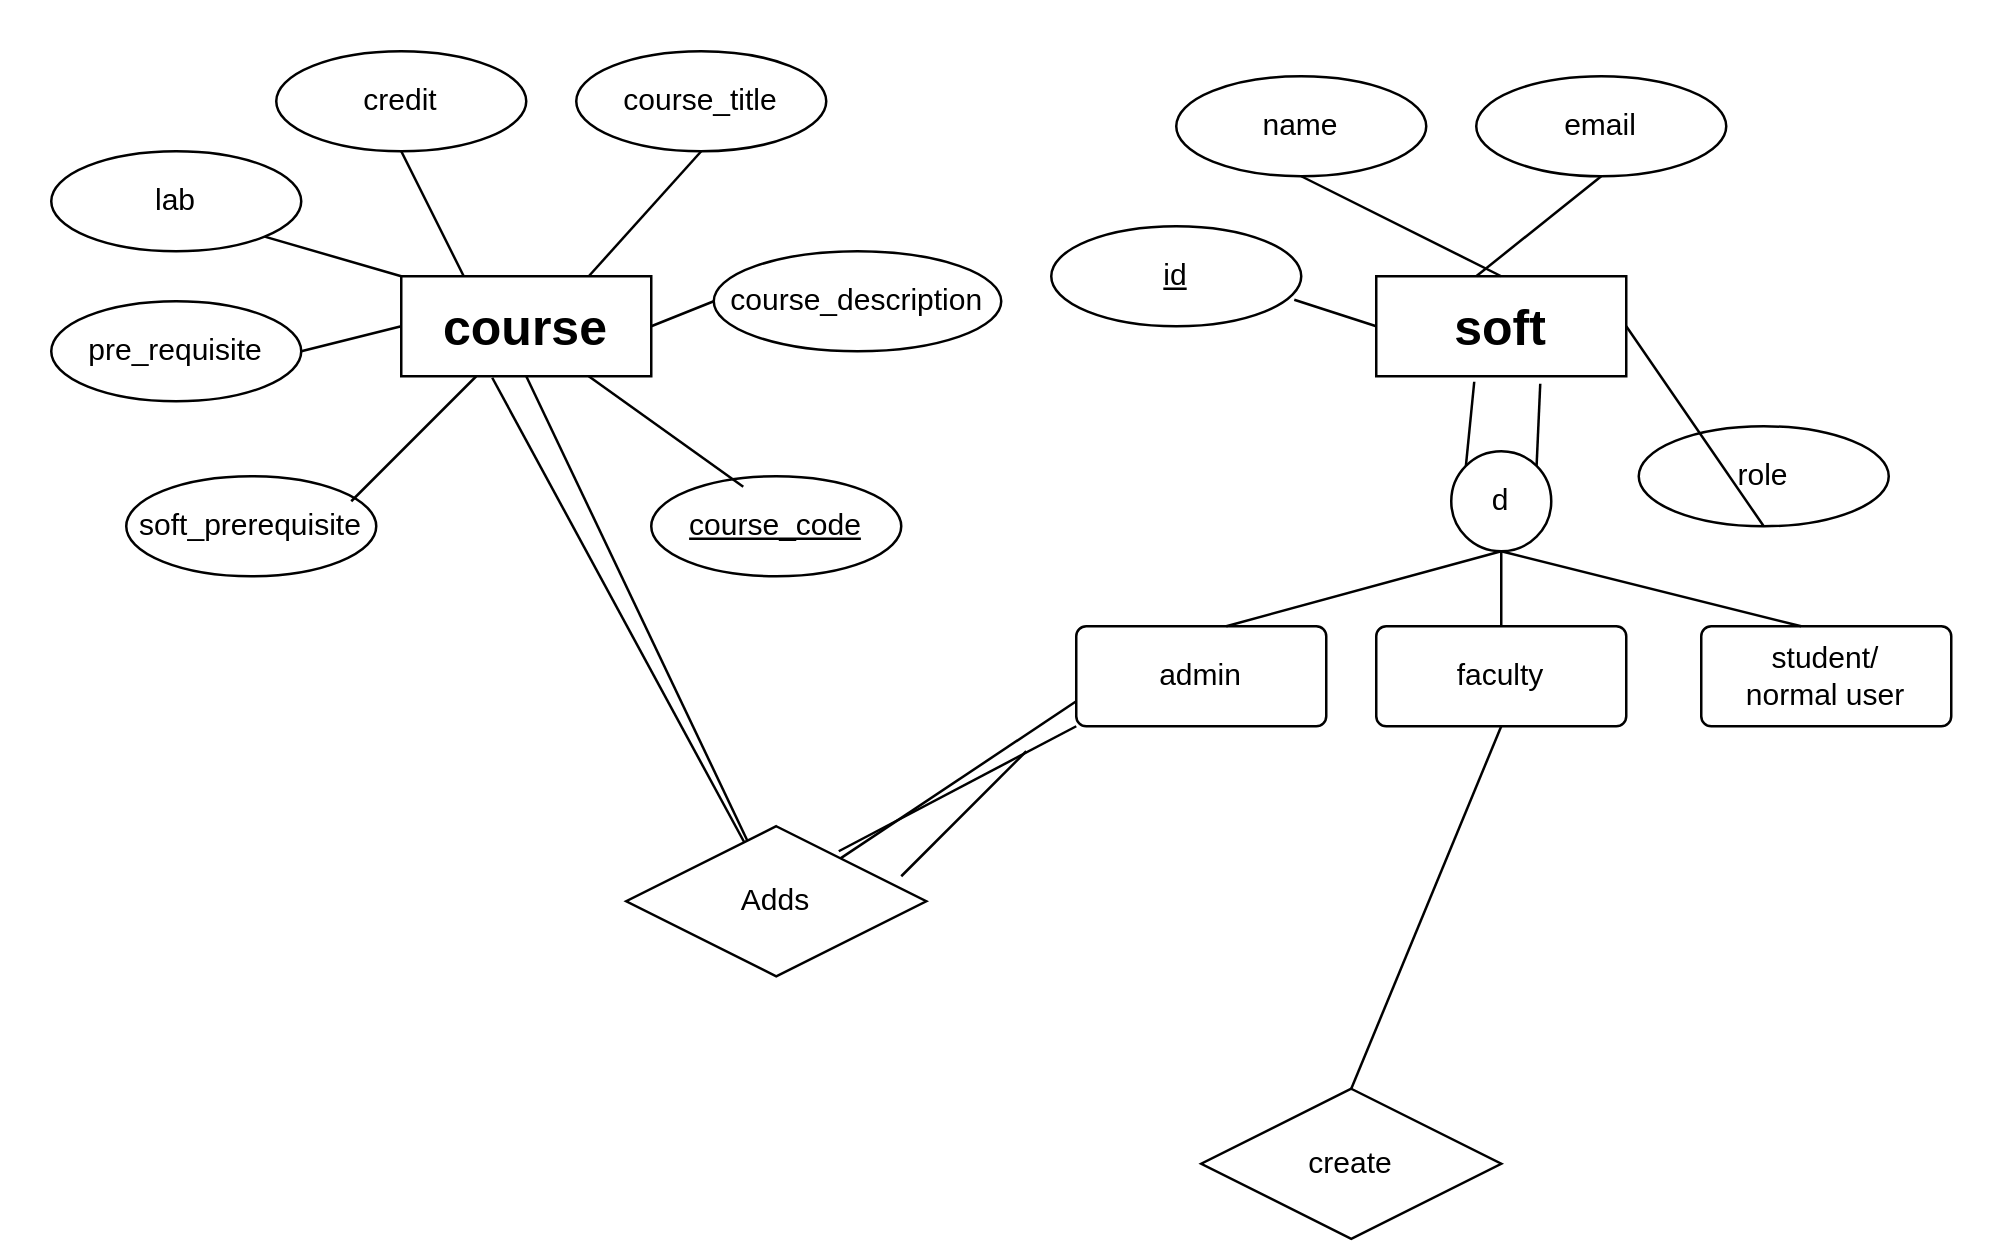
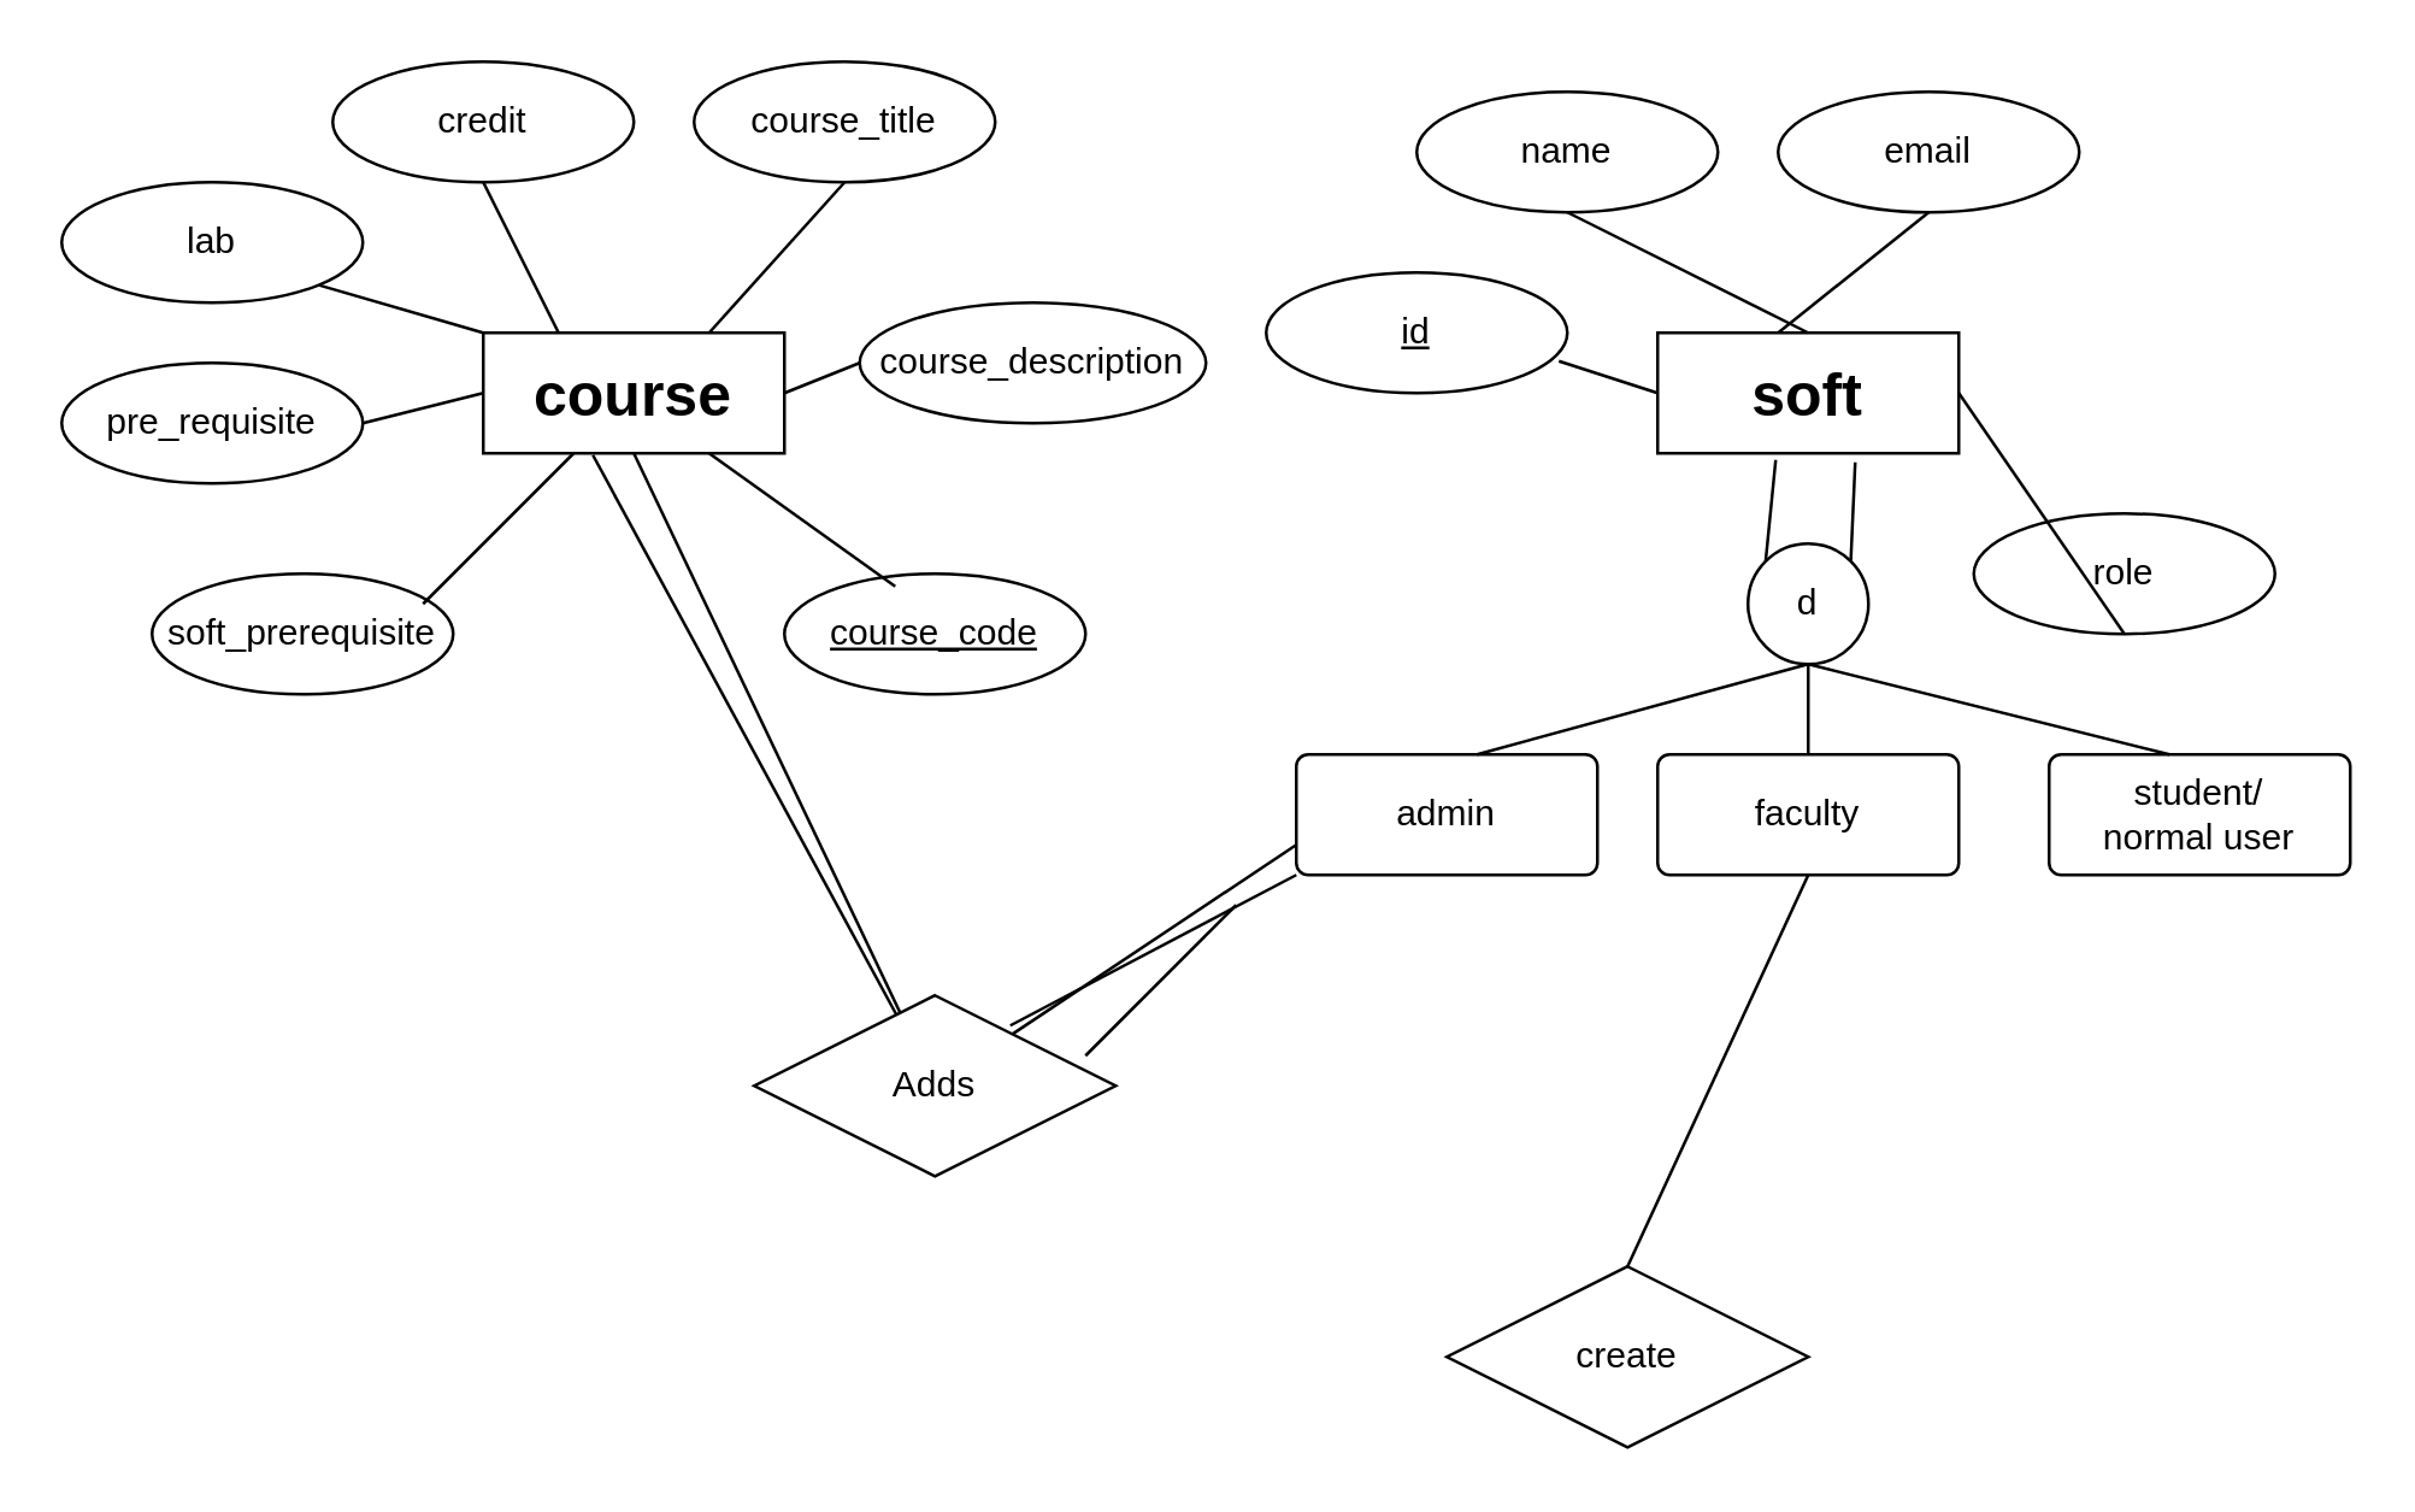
  <mxCell id="0" />
  <mxCell id="1" parent="0" />
  <mxCell id="2" value="&lt;b&gt;&lt;font style=&quot;font-size: 20px;&quot;&gt;course&lt;/font&gt;&lt;/b&gt;" style="whiteSpace=wrap;html=1;align=center;" vertex="1" parent="1"><mxGeometry x="160" y="110" width="100" height="40" as="geometry" /></mxCell>
  <mxCell id="3" value="soft_prerequisite" style="ellipse;whiteSpace=wrap;html=1;align=center;" vertex="1" parent="1"><mxGeometry x="50" y="190" width="100" height="40" as="geometry" /></mxCell>
  <mxCell id="4" value="&lt;u&gt;course_code&lt;/u&gt;" style="ellipse;whiteSpace=wrap;html=1;align=center;" vertex="1" parent="1"><mxGeometry x="260" y="190" width="100" height="40" as="geometry" /></mxCell>
  <mxCell id="5" value="pre_requisite" style="ellipse;whiteSpace=wrap;html=1;align=center;" vertex="1" parent="1"><mxGeometry x="20" y="120" width="100" height="40" as="geometry" /></mxCell>
  <mxCell id="6" value="course_title" style="ellipse;whiteSpace=wrap;html=1;align=center;" vertex="1" parent="1"><mxGeometry x="230" y="20" width="100" height="40" as="geometry" /></mxCell>
  <mxCell id="7" value="lab" style="ellipse;whiteSpace=wrap;html=1;align=center;" vertex="1" parent="1"><mxGeometry x="20" y="60" width="100" height="40" as="geometry" /></mxCell>
  <mxCell id="8" value="credit" style="ellipse;whiteSpace=wrap;html=1;align=center;" vertex="1" parent="1"><mxGeometry x="110" y="20" width="100" height="40" as="geometry" /></mxCell>
  <mxCell id="9" value="&lt;b&gt;&lt;font style=&quot;font-size: 20px;&quot;&gt;soft&lt;/font&gt;&lt;/b&gt;" style="whiteSpace=wrap;html=1;align=center;" vertex="1" parent="1"><mxGeometry x="550" y="110" width="100" height="40" as="geometry" /></mxCell>
  <mxCell id="10" value="role" style="ellipse;whiteSpace=wrap;html=1;align=center;" vertex="1" parent="1"><mxGeometry x="655" y="170" width="100" height="40" as="geometry" /></mxCell>
  <mxCell id="11" value="email" style="ellipse;whiteSpace=wrap;html=1;align=center;" vertex="1" parent="1"><mxGeometry x="590" y="30" width="100" height="40" as="geometry" /></mxCell>
  <mxCell id="12" value="name" style="ellipse;whiteSpace=wrap;html=1;align=center;" vertex="1" parent="1"><mxGeometry x="470" y="30" width="100" height="40" as="geometry" /></mxCell>
  <mxCell id="13" value="id" style="ellipse;whiteSpace=wrap;html=1;align=center;fontStyle=4;" vertex="1" parent="1"><mxGeometry x="420" y="90" width="100" height="40" as="geometry" /></mxCell>
  <mxCell id="14" value="student/&lt;div&gt;normal user&lt;/div&gt;" style="rounded=1;arcSize=10;whiteSpace=wrap;html=1;align=center;" vertex="1" parent="1"><mxGeometry x="680" y="250" width="100" height="40" as="geometry" /></mxCell>
  <mxCell id="15" value="admin" style="rounded=1;arcSize=10;whiteSpace=wrap;html=1;align=center;" vertex="1" parent="1"><mxGeometry x="430" y="250" width="100" height="40" as="geometry" /></mxCell>
  <mxCell id="16" value="faculty" style="rounded=1;arcSize=10;whiteSpace=wrap;html=1;align=center;" vertex="1" parent="1"><mxGeometry x="550" y="250" width="100" height="40" as="geometry" /></mxCell>
  <mxCell id="17" value="d" style="ellipse;whiteSpace=wrap;html=1;aspect=fixed;" vertex="1" parent="1"><mxGeometry x="580" y="180" width="40" height="40" as="geometry" /></mxCell>
  <mxCell id="18" value="" style="endArrow=none;html=1;rounded=0;entryX=0.392;entryY=1.055;entryDx=0;entryDy=0;entryPerimeter=0;exitX=0;exitY=0;exitDx=0;exitDy=0;" edge="1" parent="1" source="17" target="9"><mxGeometry width="50" height="50" relative="1" as="geometry"><mxPoint x="360" y="250" as="sourcePoint" /><mxPoint x="410" y="200" as="targetPoint" /></mxGeometry></mxCell>
  <mxCell id="19" value="" style="endArrow=none;html=1;rounded=0;entryX=0.656;entryY=1.075;entryDx=0;entryDy=0;entryPerimeter=0;exitX=1;exitY=0;exitDx=0;exitDy=0;" edge="1" parent="1" source="17" target="9"><mxGeometry width="50" height="50" relative="1" as="geometry"><mxPoint x="360" y="250" as="sourcePoint" /><mxPoint x="410" y="200" as="targetPoint" /></mxGeometry></mxCell>
  <mxCell id="20" value="" style="endArrow=none;html=1;rounded=0;entryX=0.5;entryY=1;entryDx=0;entryDy=0;" edge="1" parent="1" target="17"><mxGeometry width="50" height="50" relative="1" as="geometry"><mxPoint x="600" y="250" as="sourcePoint" /><mxPoint x="650" y="200" as="targetPoint" /></mxGeometry></mxCell>
  <mxCell id="21" value="" style="endArrow=none;html=1;rounded=0;entryX=0.5;entryY=1;entryDx=0;entryDy=0;" edge="1" parent="1" target="17"><mxGeometry width="50" height="50" relative="1" as="geometry"><mxPoint x="720" y="250" as="sourcePoint" /><mxPoint x="770" y="200" as="targetPoint" /></mxGeometry></mxCell>
  <mxCell id="22" value="" style="endArrow=none;html=1;rounded=0;entryX=0.5;entryY=1;entryDx=0;entryDy=0;" edge="1" parent="1" target="17"><mxGeometry width="50" height="50" relative="1" as="geometry"><mxPoint x="490" y="250" as="sourcePoint" /><mxPoint x="540" y="200" as="targetPoint" /></mxGeometry></mxCell>
  <mxCell id="23" value="" style="endArrow=none;html=1;rounded=0;exitX=0.972;exitY=0.735;exitDx=0;exitDy=0;exitPerimeter=0;" edge="1" parent="1" source="13"><mxGeometry width="50" height="50" relative="1" as="geometry"><mxPoint x="500" y="180" as="sourcePoint" /><mxPoint x="550" y="130" as="targetPoint" /></mxGeometry></mxCell>
  <mxCell id="24" value="" style="endArrow=none;html=1;rounded=0;entryX=0.5;entryY=0;entryDx=0;entryDy=0;exitX=0.5;exitY=1;exitDx=0;exitDy=0;" edge="1" parent="1" source="12" target="9"><mxGeometry width="50" height="50" relative="1" as="geometry"><mxPoint x="540" y="105" as="sourcePoint" /><mxPoint x="590" y="55" as="targetPoint" /></mxGeometry></mxCell>
  <mxCell id="25" value="" style="endArrow=none;html=1;rounded=0;entryX=0.5;entryY=1;entryDx=0;entryDy=0;exitX=1;exitY=0.5;exitDx=0;exitDy=0;" edge="1" parent="1" source="9" target="10"><mxGeometry width="50" height="50" relative="1" as="geometry"><mxPoint x="650" y="150" as="sourcePoint" /><mxPoint x="700" y="100" as="targetPoint" /></mxGeometry></mxCell>
  <mxCell id="26" value="" style="endArrow=none;html=1;rounded=0;entryX=0.5;entryY=1;entryDx=0;entryDy=0;" edge="1" parent="1" target="11"><mxGeometry width="50" height="50" relative="1" as="geometry"><mxPoint x="590" y="110" as="sourcePoint" /><mxPoint x="640" y="60" as="targetPoint" /></mxGeometry></mxCell>
  <mxCell id="27" value="" style="endArrow=none;html=1;rounded=0;entryX=0;entryY=0;entryDx=0;entryDy=0;exitX=1;exitY=1;exitDx=0;exitDy=0;" edge="1" parent="1" source="7" target="2"><mxGeometry width="50" height="50" relative="1" as="geometry"><mxPoint x="100" y="135" as="sourcePoint" /><mxPoint x="150" y="85" as="targetPoint" /></mxGeometry></mxCell>
  <mxCell id="28" value="" style="endArrow=none;html=1;rounded=0;entryX=0;entryY=0.5;entryDx=0;entryDy=0;exitX=1;exitY=0.5;exitDx=0;exitDy=0;" edge="1" parent="1" source="5" target="2"><mxGeometry width="50" height="50" relative="1" as="geometry"><mxPoint x="110" y="165" as="sourcePoint" /><mxPoint x="160" y="115" as="targetPoint" /></mxGeometry></mxCell>
  <mxCell id="29" value="" style="endArrow=none;html=1;rounded=0;entryX=0.5;entryY=1;entryDx=0;entryDy=0;exitX=0.25;exitY=0;exitDx=0;exitDy=0;" edge="1" parent="1" source="2" target="8"><mxGeometry width="50" height="50" relative="1" as="geometry"><mxPoint x="150" y="110" as="sourcePoint" /><mxPoint x="200" y="60" as="targetPoint" /></mxGeometry></mxCell>
  <mxCell id="30" value="" style="endArrow=none;html=1;rounded=0;exitX=0.75;exitY=0;exitDx=0;exitDy=0;entryX=0.5;entryY=1;entryDx=0;entryDy=0;" edge="1" parent="1" source="2" target="6"><mxGeometry width="50" height="50" relative="1" as="geometry"><mxPoint x="200" y="110" as="sourcePoint" /><mxPoint x="250" y="60" as="targetPoint" /></mxGeometry></mxCell>
  <mxCell id="31" value="" style="endArrow=none;html=1;rounded=0;" edge="1" parent="1"><mxGeometry width="50" height="50" relative="1" as="geometry"><mxPoint x="140" y="200" as="sourcePoint" /><mxPoint x="190" y="150" as="targetPoint" /></mxGeometry></mxCell>
  <mxCell id="32" value="" style="endArrow=none;html=1;rounded=0;entryX=0.368;entryY=0.105;entryDx=0;entryDy=0;exitX=0.75;exitY=1;exitDx=0;exitDy=0;entryPerimeter=0;" edge="1" parent="1" source="2" target="4"><mxGeometry width="50" height="50" relative="1" as="geometry"><mxPoint x="270" y="180" as="sourcePoint" /><mxPoint x="320" y="130" as="targetPoint" /></mxGeometry></mxCell>
  <mxCell id="33" value="course_description" style="ellipse;whiteSpace=wrap;html=1;align=center;" vertex="1" parent="1"><mxGeometry x="285" y="100" width="115" height="40" as="geometry" /></mxCell>
  <mxCell id="34" value="" style="endArrow=none;html=1;rounded=0;exitX=1;exitY=0.5;exitDx=0;exitDy=0;entryX=0;entryY=0.5;entryDx=0;entryDy=0;" edge="1" parent="1" source="2" target="33"><mxGeometry width="50" height="50" relative="1" as="geometry"><mxPoint x="250" y="190" as="sourcePoint" /><mxPoint x="300" y="140" as="targetPoint" /></mxGeometry></mxCell>
  <mxCell id="35" value="Adds" style="shape=rhombus;perimeter=rhombusPerimeter;whiteSpace=wrap;html=1;align=center;" vertex="1" parent="1"><mxGeometry x="250" y="330" width="120" height="60" as="geometry" /></mxCell>
  <mxCell id="36" value="" style="endArrow=none;html=1;rounded=0;entryX=0.364;entryY=1.015;entryDx=0;entryDy=0;entryPerimeter=0;" edge="1" parent="1" source="35" target="2"><mxGeometry width="50" height="50" relative="1" as="geometry"><mxPoint x="150" y="230" as="sourcePoint" /><mxPoint x="200" y="180" as="targetPoint" /></mxGeometry></mxCell>
  <mxCell id="37" value="" style="endArrow=none;html=1;rounded=0;entryX=0;entryY=1;entryDx=0;entryDy=0;" edge="1" parent="1" target="15"><mxGeometry width="50" height="50" relative="1" as="geometry"><mxPoint x="335" y="340" as="sourcePoint" /><mxPoint x="385" y="290" as="targetPoint" /></mxGeometry></mxCell>
  <mxCell id="38" value="" style="endArrow=none;html=1;rounded=0;entryX=0.5;entryY=1;entryDx=0;entryDy=0;" edge="1" parent="1" source="35" target="2"><mxGeometry width="50" height="50" relative="1" as="geometry"><mxPoint x="180" y="330" as="sourcePoint" /><mxPoint x="230" y="280" as="targetPoint" /></mxGeometry></mxCell>
  <mxCell id="39" value="" style="endArrow=none;html=1;rounded=0;entryX=0;entryY=0.75;entryDx=0;entryDy=0;" edge="1" parent="1" source="35" target="15"><mxGeometry width="50" height="50" relative="1" as="geometry"><mxPoint x="330" y="340" as="sourcePoint" /><mxPoint x="380" y="290" as="targetPoint" /></mxGeometry></mxCell>
- <mxCell id="40" value="create" style="shape=rhombus;perimeter=rhombusPerimeter;whiteSpace=wrap;html=1;align=center;" vertex="1" parent="1"><mxGeometry x="480" y="435" width="120" height="60" as="geometry" /></mxCell>
+ <mxCell id="40" value="create" style="shape=rhombus;perimeter=rhombusPerimeter;whiteSpace=wrap;html=1;align=center;" vertex="1" parent="1"><mxGeometry x="480" y="420" width="120" height="60" as="geometry" /></mxCell>
  <mxCell id="41" value="" style="endArrow=none;html=1;rounded=0;" edge="1" parent="1"><mxGeometry width="50" height="50" relative="1" as="geometry"><mxPoint x="360" y="350" as="sourcePoint" /><mxPoint x="410" y="300" as="targetPoint" /></mxGeometry></mxCell>
  <mxCell id="42" value="" style="endArrow=none;html=1;rounded=0;entryX=0.5;entryY=1;entryDx=0;entryDy=0;exitX=0.5;exitY=0;exitDx=0;exitDy=0;" edge="1" parent="1" source="40" target="16"><mxGeometry width="50" height="50" relative="1" as="geometry"><mxPoint x="540" y="415" as="sourcePoint" /><mxPoint x="590" y="365" as="targetPoint" /></mxGeometry></mxCell>
